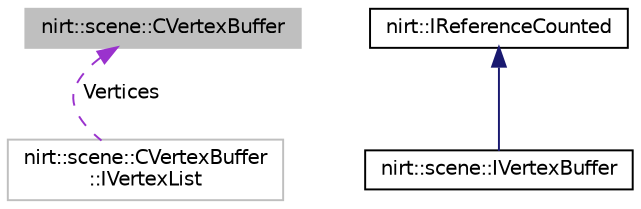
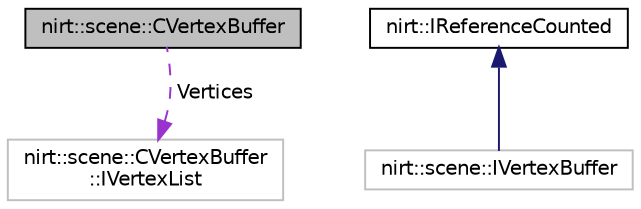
  digraph {
    node [color=black fillcolor=white fontname=Helvetica fontsize=10 shape=record style=filled]
    edge [dir=back fontname=Helvetica fontsize=10 labelfontname=Helvetica labelfontsize=10]
-   n1 [color=grey75 fillcolor=grey75 fontcolor=black height=0.2 label="nirt::scene::CVertexBuffer" width=0.4]
-   n2 [height=0.2 label="nirt::scene::IVertexBuffer" width=0.4]
+   n1 [fillcolor=grey75 fontcolor=black height=0.2 label="nirt::scene::CVertexBuffer" width=0.4]
+   n2 [color=grey75 height=0.2 label="nirt::scene::IVertexBuffer" width=0.4]
    n3 [height=0.2 label="nirt::IReferenceCounted" width=0.4]
    n4 [color=grey75 height=0.2 label="nirt::scene::CVertexBuffer\l::IVertexList" width=0.4]
    n3 -> n2 [color=midnightblue style=solid]
-   n1 -> n4 [color=darkorchid3 label=" Vertices" style=dashed]
+   n4 -> n1 [color=darkorchid3 label=" Vertices" style=dashed]
  }
